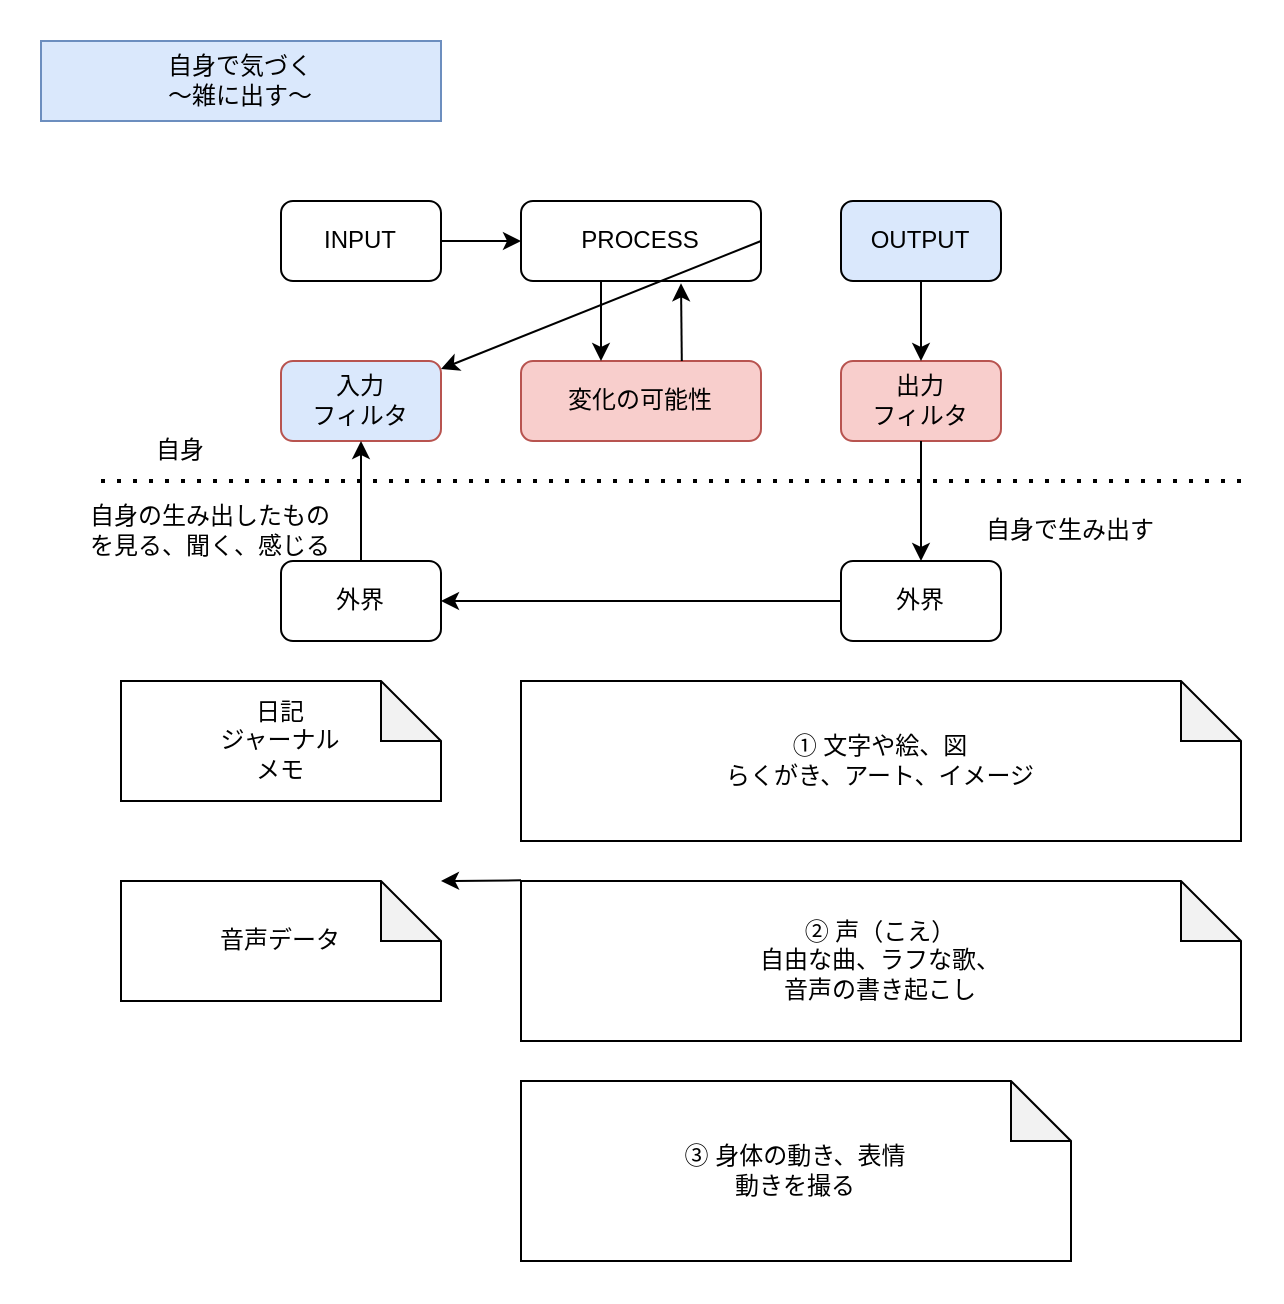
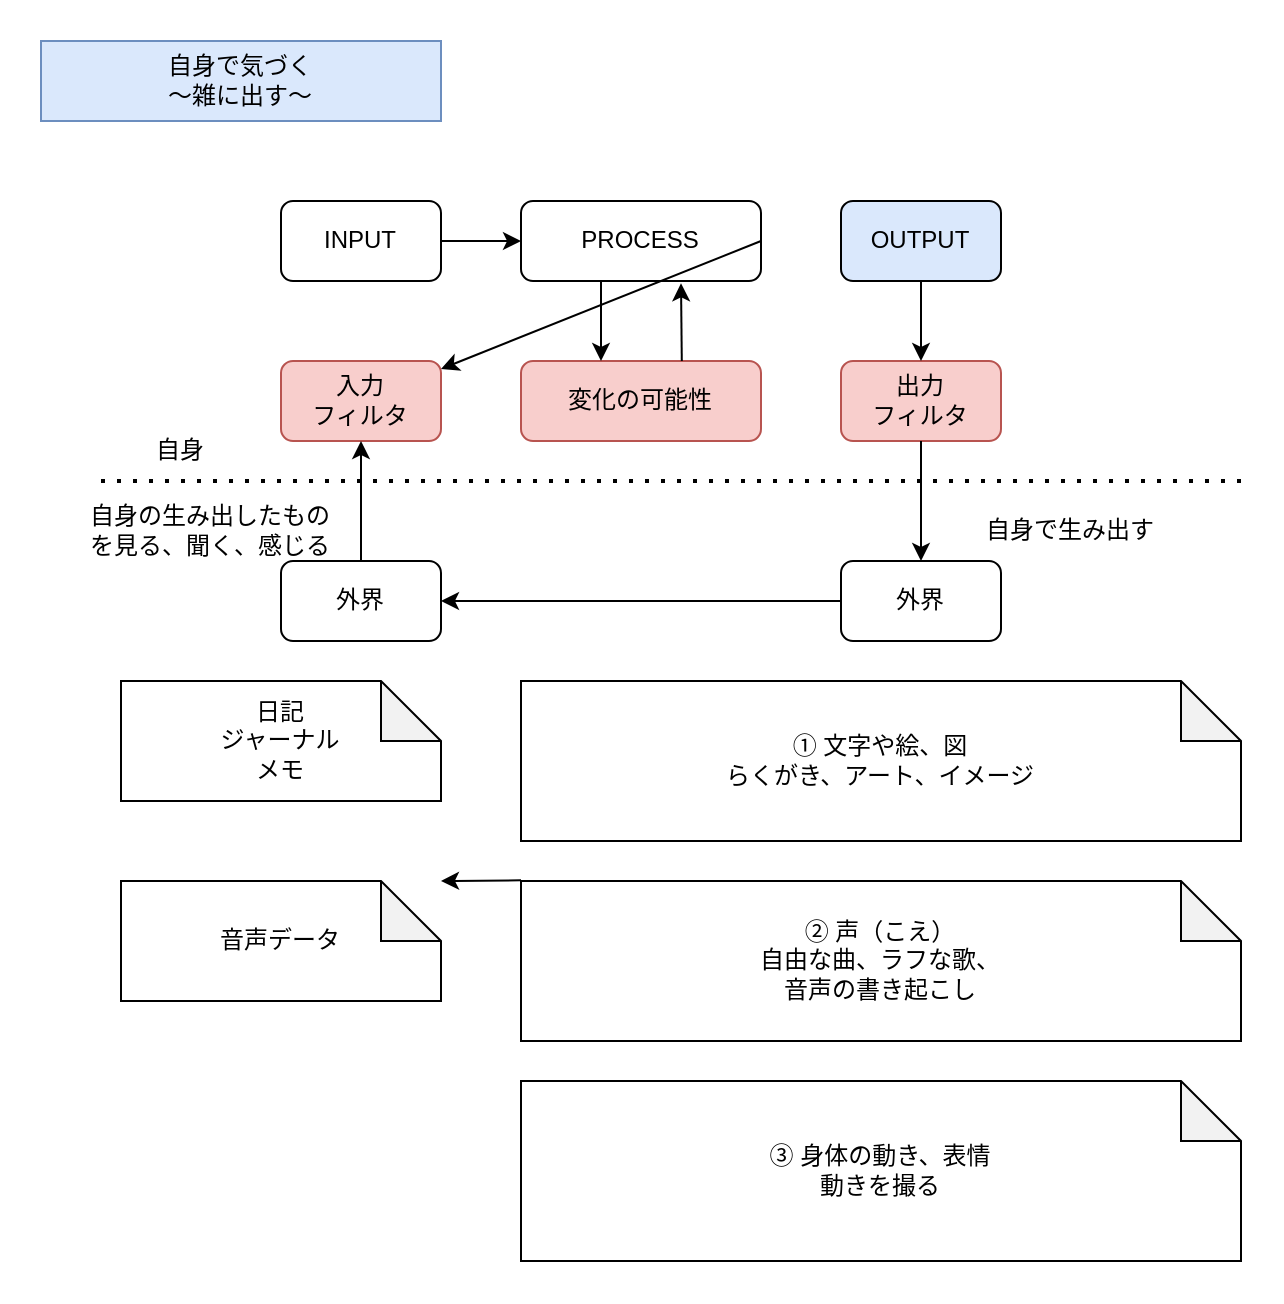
  <mxCell id="0" />
  <mxCell id="1" parent="0" />
  <mxCell id="2" value="自身で気づく&lt;div&gt;～雑に出す～&lt;/div&gt;" style="text;html=1;align=center;verticalAlign=middle;whiteSpace=wrap;rounded=0;fillColor=#dae8fc;strokeColor=#6c8ebf;" parent="1" vertex="1"><mxGeometry x="20" y="20" width="200" height="40" as="geometry" /></mxCell>
  <mxCell id="3" value="外界" style="rounded=1;whiteSpace=wrap;html=1;" parent="1" vertex="1"><mxGeometry x="140" y="280" width="80" height="40" as="geometry" /></mxCell>
- <mxCell id="4" value="入力&lt;div&gt;フィルタ&lt;/div&gt;" style="rounded=1;whiteSpace=wrap;html=1;fillColor=#dae8fc;strokeColor=#b85450;" parent="1" vertex="1"><mxGeometry x="140" y="180" width="80" height="40" as="geometry" /></mxCell>
+ <mxCell id="4" value="入力&lt;div&gt;フィルタ&lt;/div&gt;" style="rounded=1;whiteSpace=wrap;html=1;fillColor=#f8cecc;strokeColor=#b85450;" parent="1" vertex="1"><mxGeometry x="140" y="180" width="80" height="40" as="geometry" /></mxCell>
  <mxCell id="5" value="" style="endArrow=classic;html=1;rounded=0;exitX=0.5;exitY=0;exitDx=0;exitDy=0;" parent="1" source="3" edge="1"><mxGeometry width="50" height="50" relative="1" as="geometry"><mxPoint x="170" y="180" as="sourcePoint" /><mxPoint x="180" y="220" as="targetPoint" /></mxGeometry></mxCell>
  <mxCell id="6" value="INPUT" style="rounded=1;whiteSpace=wrap;html=1;" parent="1" vertex="1"><mxGeometry x="140" y="100" width="80" height="40" as="geometry" /></mxCell>
  <mxCell id="7" value="OUTPUT" style="rounded=1;whiteSpace=wrap;html=1;fillColor=#dae8fc;" parent="1" vertex="1"><mxGeometry x="420" y="100" width="80" height="40" as="geometry" /></mxCell>
  <mxCell id="8" value="外界" style="rounded=1;whiteSpace=wrap;html=1;" parent="1" vertex="1"><mxGeometry x="420" y="280" width="80" height="40" as="geometry" /></mxCell>
  <mxCell id="9" value="出力&lt;div&gt;フィルタ&lt;/div&gt;" style="rounded=1;whiteSpace=wrap;html=1;fillColor=#f8cecc;strokeColor=#b85450;" parent="1" vertex="1"><mxGeometry x="420" y="180" width="80" height="40" as="geometry" /></mxCell>
  <mxCell id="10" value="PROCESS" style="rounded=1;whiteSpace=wrap;html=1;" parent="1" vertex="1"><mxGeometry x="260" y="100" width="120" height="40" as="geometry" /></mxCell>
  <mxCell id="11" value="" style="endArrow=classic;html=1;rounded=0;exitX=1;exitY=0.5;exitDx=0;exitDy=0;entryX=0;entryY=0.5;entryDx=0;entryDy=0;" parent="1" source="6" target="10" edge="1"><mxGeometry width="50" height="50" relative="1" as="geometry"><mxPoint x="230" y="110" as="sourcePoint" /><mxPoint x="280" y="60" as="targetPoint" /></mxGeometry></mxCell>
  <mxCell id="12" value="" style="endArrow=classic;html=1;rounded=0;exitX=0.5;exitY=1;exitDx=0;exitDy=0;entryX=0.5;entryY=0;entryDx=0;entryDy=0;" parent="1" source="7" target="9" edge="1"><mxGeometry width="50" height="50" relative="1" as="geometry"><mxPoint x="530" y="360" as="sourcePoint" /><mxPoint x="580" y="310" as="targetPoint" /></mxGeometry></mxCell>
  <mxCell id="13" value="" style="endArrow=classic;html=1;rounded=0;exitX=0.5;exitY=1;exitDx=0;exitDy=0;entryX=0.5;entryY=0;entryDx=0;entryDy=0;" parent="1" source="9" target="8" edge="1"><mxGeometry width="50" height="50" relative="1" as="geometry"><mxPoint x="530" y="360" as="sourcePoint" /><mxPoint x="580" y="310" as="targetPoint" /></mxGeometry></mxCell>
  <mxCell id="14" value="" style="endArrow=classic;html=1;rounded=0;exitX=1;exitY=0.5;exitDx=0;exitDy=0;" parent="1" source="10" target="4" edge="1"><mxGeometry width="50" height="50" relative="1" as="geometry"><mxPoint x="530" y="360" as="sourcePoint" /><mxPoint x="580" y="310" as="targetPoint" /></mxGeometry></mxCell>
  <mxCell id="15" value="変化の可能性" style="rounded=1;whiteSpace=wrap;html=1;fillColor=#f8cecc;strokeColor=#b85450;" parent="1" vertex="1"><mxGeometry x="260" y="180" width="120" height="40" as="geometry" /></mxCell>
  <mxCell id="16" value="" style="endArrow=classic;html=1;rounded=0;exitX=0.25;exitY=1;exitDx=0;exitDy=0;entryX=0.25;entryY=0;entryDx=0;entryDy=0;" parent="1" edge="1"><mxGeometry width="50" height="50" relative="1" as="geometry"><mxPoint x="300" y="140" as="sourcePoint" /><mxPoint x="300" y="180" as="targetPoint" /></mxGeometry></mxCell>
  <mxCell id="17" value="" style="endArrow=classic;html=1;rounded=0;entryX=0.83;entryY=1.029;entryDx=0;entryDy=0;entryPerimeter=0;" parent="1" edge="1"><mxGeometry width="50" height="50" relative="1" as="geometry"><mxPoint x="340.4" y="180" as="sourcePoint" /><mxPoint x="340" y="141.16" as="targetPoint" /></mxGeometry></mxCell>
  <mxCell id="18" value="" style="endArrow=none;dashed=1;html=1;dashPattern=1 3;strokeWidth=2;rounded=0;" parent="1" edge="1"><mxGeometry width="50" height="50" relative="1" as="geometry"><mxPoint x="50" y="240" as="sourcePoint" /><mxPoint x="620" y="240" as="targetPoint" /></mxGeometry></mxCell>
  <mxCell id="19" value="自身" style="text;html=1;align=center;verticalAlign=middle;whiteSpace=wrap;rounded=0;" parent="1" vertex="1"><mxGeometry x="60" y="210" width="60" height="30" as="geometry" /></mxCell>
  <mxCell id="20" value="" style="endArrow=classic;html=1;rounded=0;exitX=0;exitY=0.5;exitDx=0;exitDy=0;entryX=1;entryY=0.5;entryDx=0;entryDy=0;" parent="1" edge="1"><mxGeometry width="50" height="50" relative="1" as="geometry"><mxPoint x="400" y="500" as="sourcePoint" /><mxPoint x="380" y="440" as="targetPoint" /></mxGeometry></mxCell>
  <mxCell id="21" value="" style="endArrow=classic;html=1;rounded=0;" parent="1" edge="1"><mxGeometry width="50" height="50" relative="1" as="geometry"><mxPoint x="260" y="439.66" as="sourcePoint" /><mxPoint x="220" y="440" as="targetPoint" /></mxGeometry></mxCell>
  <mxCell id="22" value="日記&lt;div&gt;ジャーナル&lt;/div&gt;&lt;div&gt;メモ&lt;/div&gt;" style="shape=note;whiteSpace=wrap;html=1;backgroundOutline=1;darkOpacity=0.05;" vertex="1" parent="1"><mxGeometry x="60" y="340" width="160" height="60" as="geometry" /></mxCell>
  <mxCell id="23" value="音声データ" style="shape=note;whiteSpace=wrap;html=1;backgroundOutline=1;darkOpacity=0.05;" vertex="1" parent="1"><mxGeometry x="60" y="440" width="160" height="60" as="geometry" /></mxCell>
  <mxCell id="24" value="① 文字や絵、図&lt;div&gt;らくがき、アート、イメージ&lt;/div&gt;" style="shape=note;whiteSpace=wrap;html=1;backgroundOutline=1;darkOpacity=0.05;" vertex="1" parent="1"><mxGeometry x="260" y="340" width="360" height="80" as="geometry" /></mxCell>
  <mxCell id="25" value="&lt;div&gt;➁ 声（こえ）&lt;/div&gt;&lt;div&gt;自由な曲、ラフな歌、&lt;/div&gt;&lt;div&gt;音声の書き起こし&lt;/div&gt;" style="shape=note;whiteSpace=wrap;html=1;backgroundOutline=1;darkOpacity=0.05;" vertex="1" parent="1"><mxGeometry x="260" y="440" width="360" height="80" as="geometry" /></mxCell>
  <mxCell id="26" value="" style="endArrow=classic;html=1;rounded=0;exitX=0;exitY=0.5;exitDx=0;exitDy=0;entryX=1;entryY=0.5;entryDx=0;entryDy=0;" edge="1" parent="1" source="8" target="3"><mxGeometry width="50" height="50" relative="1" as="geometry"><mxPoint x="660" y="280" as="sourcePoint" /><mxPoint x="660" y="320" as="targetPoint" /></mxGeometry></mxCell>
- <mxCell id="27" value="&lt;div&gt;③ 身体の動き、表情&lt;/div&gt;&lt;div&gt;動きを撮る&lt;/div&gt;" style="shape=note;whiteSpace=wrap;html=1;backgroundOutline=1;darkOpacity=0.05;" vertex="1" parent="1"><mxGeometry x="260" y="540" width="275" height="90" as="geometry" /></mxCell>
+ <mxCell id="27" value="&lt;div&gt;③ 身体の動き、表情&lt;/div&gt;&lt;div&gt;動きを撮る&lt;/div&gt;" style="shape=note;whiteSpace=wrap;html=1;backgroundOutline=1;darkOpacity=0.05;" vertex="1" parent="1"><mxGeometry x="260" y="540" width="360" height="90" as="geometry" /></mxCell>
  <mxCell id="28" value="自身の生み出したものを見る、聞く、感じる" style="text;html=1;align=center;verticalAlign=middle;whiteSpace=wrap;rounded=0;" vertex="1" parent="1"><mxGeometry x="40" y="250" width="130" height="30" as="geometry" /></mxCell>
  <mxCell id="29" value="自身で生み出す" style="text;html=1;align=center;verticalAlign=middle;whiteSpace=wrap;rounded=0;" vertex="1" parent="1"><mxGeometry x="470" y="250" width="130" height="30" as="geometry" /></mxCell>
